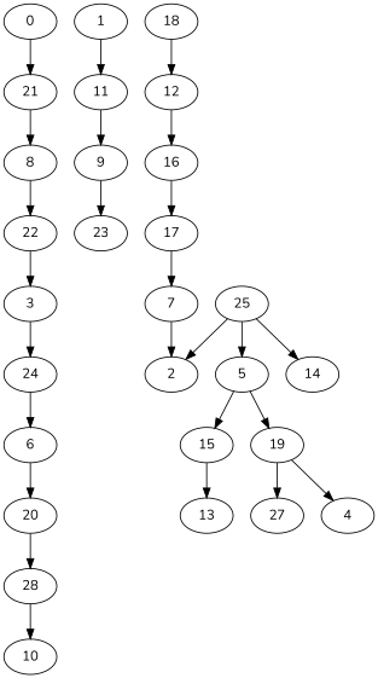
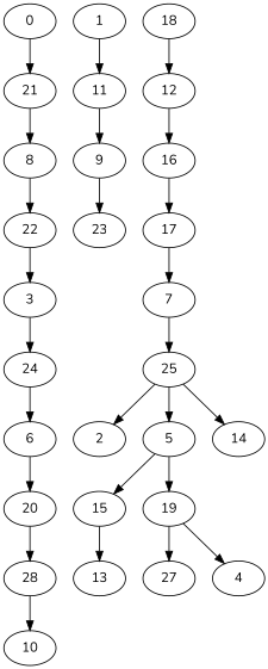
  digraph {
    fontname=Nunito
    node [fontname=Nunito]
    edge [fontname=Nunito]
    0
    21
    8
    22
    3
    24
    6
    20
    28
    10
    1
    11
    9
    23
    18
    12
    16
    17
    7
    25
    2
    5
    14
    15
    19
    13
    27
    4
    0 -> 21
    21 -> 8
    8 -> 22
    22 -> 3
    3 -> 24
    24 -> 6
    6 -> 20
    20 -> 28
    28 -> 10
    1 -> 11
    11 -> 9
    9 -> 23
    18 -> 12
    12 -> 16
    16 -> 17
    17 -> 7
-   7 -> 2
+   7 -> 25
    25 -> 2
    25 -> 5
    25 -> 14
    5 -> 15
    5 -> 19
    15 -> 13
    19 -> 27
    19 -> 4
  }
